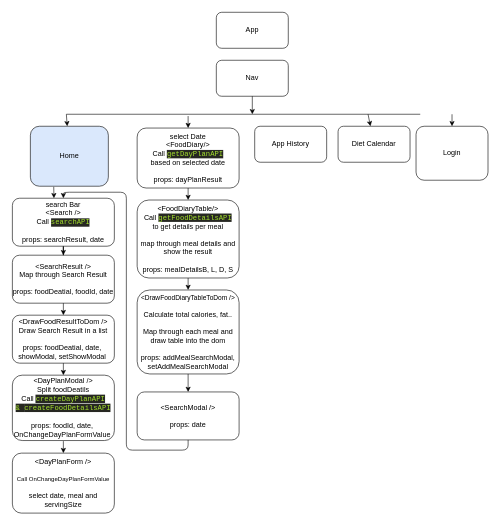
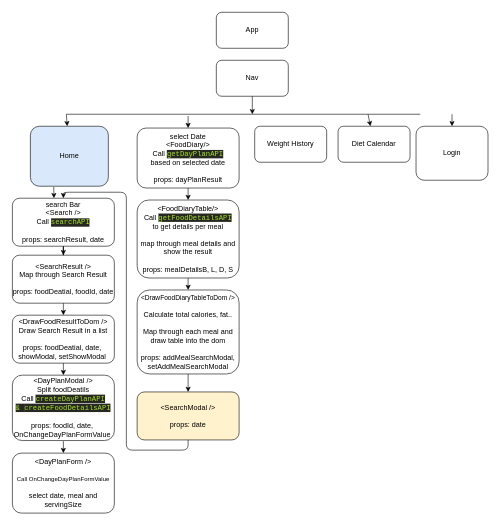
  <mxCell id="0" />
  <mxCell id="1" parent="0" />
  <mxCell id="2" value="App" style="rounded=1;whiteSpace=wrap;html=1;" vertex="1" parent="1"><mxGeometry x="360" y="20" width="120" height="60" as="geometry" /></mxCell>
  <mxCell id="3" value="Nav" style="rounded=1;whiteSpace=wrap;html=1;" vertex="1" parent="1"><mxGeometry x="360" y="100" width="120" height="60" as="geometry" /></mxCell>
  <mxCell id="4" value="Home" style="rounded=1;whiteSpace=wrap;html=1;fillColor=#dae8fc;" vertex="1" parent="1"><mxGeometry x="50" y="210" width="130" height="100" as="geometry" /></mxCell>
- <mxCell id="5" value="App History" style="rounded=1;whiteSpace=wrap;html=1;" vertex="1" parent="1"><mxGeometry x="424" y="210" width="120" height="60" as="geometry" /></mxCell>
+ <mxCell id="5" value="Weight History" style="rounded=1;whiteSpace=wrap;html=1;" vertex="1" parent="1"><mxGeometry x="424" y="210" width="120" height="60" as="geometry" /></mxCell>
  <mxCell id="6" value="Diet Calendar" style="rounded=1;whiteSpace=wrap;html=1;" vertex="1" parent="1"><mxGeometry x="563" y="210" width="120" height="60" as="geometry" /></mxCell>
  <mxCell id="7" value="Login" style="rounded=1;whiteSpace=wrap;html=1;" vertex="1" parent="1"><mxGeometry x="693" y="210" width="120" height="90" as="geometry" /></mxCell>
  <mxCell id="8" style="edgeStyle=orthogonalEdgeStyle;rounded=0;orthogonalLoop=1;jettySize=auto;html=1;entryX=0.5;entryY=0;entryDx=0;entryDy=0;" edge="1" parent="1" source="9" target="10"><mxGeometry relative="1" as="geometry" /></mxCell>
  <mxCell id="9" value="search Bar&lt;br&gt;&amp;lt;Search /&amp;gt;&lt;br&gt;Call&amp;nbsp;&lt;span style=&quot;color: rgb(166 , 226 , 46) ; background-color: rgb(39 , 40 , 34) ; font-family: &amp;#34;menlo&amp;#34; , &amp;#34;monaco&amp;#34; , &amp;#34;courier new&amp;#34; , monospace&quot;&gt;searchAPI&lt;/span&gt;&lt;br&gt;&lt;br&gt;props: searchResult, date" style="rounded=1;whiteSpace=wrap;html=1;" vertex="1" parent="1"><mxGeometry x="20" y="330" width="170" height="80" as="geometry" /></mxCell>
  <mxCell id="10" value="&amp;lt;SearchResult /&amp;gt;&lt;br&gt;Map through Search Result&lt;br&gt;&lt;br&gt;props: foodDeatial, foodId, date" style="rounded=1;whiteSpace=wrap;html=1;" vertex="1" parent="1"><mxGeometry x="20" y="425" width="170" height="80" as="geometry" /></mxCell>
  <mxCell id="11" value="&amp;lt;DrawFoodResultToDom /&amp;gt;&lt;br&gt;Draw Search Result in a list&lt;br&gt;&lt;br&gt;props: foodDeatial, date,&amp;nbsp;&lt;br&gt;showModal, setShowModal&amp;nbsp;" style="rounded=1;whiteSpace=wrap;html=1;" vertex="1" parent="1"><mxGeometry x="20" y="525" width="170" height="80" as="geometry" /></mxCell>
  <mxCell id="12" value="&amp;lt;DayPlanModal /&amp;gt;&lt;br&gt;Split foodDeatils&lt;br&gt;Call&amp;nbsp;&lt;span style=&quot;color: rgb(166 , 226 , 46) ; background-color: rgb(39 , 40 , 34) ; font-family: &amp;#34;menlo&amp;#34; , &amp;#34;monaco&amp;#34; , &amp;#34;courier new&amp;#34; , monospace&quot;&gt;createDayPlanAPI &amp;amp;&amp;nbsp;&lt;/span&gt;&lt;span style=&quot;color: rgb(166 , 226 , 46) ; background-color: rgb(39 , 40 , 34) ; font-family: &amp;#34;menlo&amp;#34; , &amp;#34;monaco&amp;#34; , &amp;#34;courier new&amp;#34; , monospace&quot;&gt;createFoodDetailsAPI&lt;br&gt;&lt;br&gt;&lt;/span&gt;props: foodId, date,&amp;nbsp;&lt;br&gt;OnChangeDayPlanFormValue&amp;nbsp;&lt;span style=&quot;color: rgb(166 , 226 , 46) ; background-color: rgb(39 , 40 , 34) ; font-family: &amp;#34;menlo&amp;#34; , &amp;#34;monaco&amp;#34; , &amp;#34;courier new&amp;#34; , monospace&quot;&gt;&lt;br&gt;&lt;/span&gt;" style="rounded=1;whiteSpace=wrap;html=1;" vertex="1" parent="1"><mxGeometry x="20" y="625" width="170" height="109" as="geometry" /></mxCell>
  <mxCell id="13" value="&amp;lt;DayPlanForm /&amp;gt;&lt;br&gt;&lt;br&gt;&lt;font style=&quot;font-size: 10px&quot;&gt;Call OnChangeDayPlanFormValue&lt;br&gt;&lt;/font&gt;&lt;br&gt;select date, meal and servingSize" style="rounded=1;whiteSpace=wrap;html=1;" vertex="1" parent="1"><mxGeometry x="20" y="755" width="170" height="100" as="geometry" /></mxCell>
  <mxCell id="14" value="" style="endArrow=classic;html=1;exitX=0.5;exitY=1;exitDx=0;exitDy=0;entryX=0.5;entryY=0;entryDx=0;entryDy=0;" edge="1" parent="1" source="10" target="11"><mxGeometry width="50" height="50" relative="1" as="geometry"><mxPoint x="300" y="575" as="sourcePoint" /><mxPoint x="350" y="525" as="targetPoint" /></mxGeometry></mxCell>
  <mxCell id="15" value="" style="endArrow=classic;html=1;exitX=0.5;exitY=1;exitDx=0;exitDy=0;entryX=0.5;entryY=0;entryDx=0;entryDy=0;" edge="1" parent="1" source="11" target="12"><mxGeometry width="50" height="50" relative="1" as="geometry"><mxPoint x="300" y="645" as="sourcePoint" /><mxPoint x="350" y="595" as="targetPoint" /></mxGeometry></mxCell>
  <mxCell id="16" value="" style="endArrow=classic;html=1;entryX=0.5;entryY=0;entryDx=0;entryDy=0;" edge="1" parent="1" target="13"><mxGeometry width="50" height="50" relative="1" as="geometry"><mxPoint x="105" y="735" as="sourcePoint" /><mxPoint x="240" y="745" as="targetPoint" /></mxGeometry></mxCell>
  <mxCell id="17" value="" style="endArrow=none;html=1;" edge="1" parent="1"><mxGeometry width="50" height="50" relative="1" as="geometry"><mxPoint x="110" y="190" as="sourcePoint" /><mxPoint x="700" y="190" as="targetPoint" /></mxGeometry></mxCell>
  <mxCell id="18" value="" style="endArrow=classic;html=1;" edge="1" parent="1" target="7"><mxGeometry width="50" height="50" relative="1" as="geometry"><mxPoint x="753" y="190" as="sourcePoint" /><mxPoint x="533" y="240" as="targetPoint" /></mxGeometry></mxCell>
  <mxCell id="19" value="" style="endArrow=classic;html=1;" edge="1" parent="1" target="6"><mxGeometry width="50" height="50" relative="1" as="geometry"><mxPoint x="613" y="190" as="sourcePoint" /><mxPoint x="533" y="240" as="targetPoint" /></mxGeometry></mxCell>
  <mxCell id="20" value="" style="endArrow=classic;html=1;entryX=0.5;entryY=0;entryDx=0;entryDy=0;" edge="1" parent="1" target="23"><mxGeometry width="50" height="50" relative="1" as="geometry"><mxPoint x="313" y="193" as="sourcePoint" /><mxPoint x="318" y="213" as="targetPoint" /></mxGeometry></mxCell>
  <mxCell id="21" value="" style="endArrow=classic;html=1;" edge="1" parent="1" target="4"><mxGeometry width="50" height="50" relative="1" as="geometry"><mxPoint x="110" y="190" as="sourcePoint" /><mxPoint x="480" y="240" as="targetPoint" /></mxGeometry></mxCell>
  <mxCell id="22" value="" style="endArrow=classic;html=1;exitX=0.5;exitY=1;exitDx=0;exitDy=0;" edge="1" parent="1" source="3"><mxGeometry width="50" height="50" relative="1" as="geometry"><mxPoint x="430" y="290" as="sourcePoint" /><mxPoint x="420" y="190" as="targetPoint" /></mxGeometry></mxCell>
  <mxCell id="23" value="select Date&lt;br&gt;&amp;lt;FoodDiary/&amp;gt;&lt;br&gt;Call&amp;nbsp;&lt;span style=&quot;color: rgb(166 , 226 , 46) ; background-color: rgb(39 , 40 , 34) ; font-family: &amp;#34;menlo&amp;#34; , &amp;#34;monaco&amp;#34; , &amp;#34;courier new&amp;#34; , monospace&quot;&gt;getDayPlanAPI&lt;/span&gt;&lt;br&gt;based on selected date&lt;br&gt;&lt;br&gt;props: dayPlanResult" style="rounded=1;whiteSpace=wrap;html=1;" vertex="1" parent="1"><mxGeometry x="228" y="213" width="170" height="100" as="geometry" /></mxCell>
  <mxCell id="24" value="&amp;lt;FoodDiaryTable/&amp;gt;&lt;br&gt;Call&amp;nbsp;&lt;span style=&quot;color: rgb(166 , 226 , 46) ; background-color: rgb(39 , 40 , 34) ; font-family: &amp;#34;menlo&amp;#34; , &amp;#34;monaco&amp;#34; , &amp;#34;courier new&amp;#34; , monospace&quot;&gt;getFoodDetailsAPI&lt;/span&gt;&lt;br&gt;to get details per meal&lt;br&gt;&lt;br&gt;map through meal details and show the result&lt;br&gt;&lt;br&gt;props: mealDetailsB, L, D, S" style="rounded=1;whiteSpace=wrap;html=1;" vertex="1" parent="1"><mxGeometry x="228" y="333" width="170" height="130" as="geometry" /></mxCell>
  <mxCell id="25" value="&lt;div style=&quot;color: rgb(248 , 248 , 242) ; background-color: rgb(39 , 40 , 34) ; font-family: &amp;#34;menlo&amp;#34; , &amp;#34;monaco&amp;#34; , &amp;#34;courier new&amp;#34; , monospace ; line-height: 18px&quot;&gt;&lt;/div&gt;&lt;font style=&quot;font-size: 11px&quot;&gt;&amp;lt;DrawFoodDiaryTableToDom /&amp;gt;&lt;br&gt;&lt;/font&gt;&lt;br&gt;Calculate total calories, fat..&lt;br&gt;&lt;br&gt;Map through each meal and draw table into the dom&lt;br&gt;&lt;br&gt;props: addMealSearchModal,&lt;br&gt;setAddMealSearchModal" style="rounded=1;whiteSpace=wrap;html=1;" vertex="1" parent="1"><mxGeometry x="228" y="483" width="170" height="140" as="geometry" /></mxCell>
- <mxCell id="26" value="&amp;lt;SearchModal /&amp;gt;&lt;br&gt;&lt;br&gt;props: date" style="rounded=1;whiteSpace=wrap;html=1;" vertex="1" parent="1"><mxGeometry x="228" y="653" width="170" height="80" as="geometry" /></mxCell>
+ <mxCell id="26" value="&amp;lt;SearchModal /&amp;gt;&lt;br&gt;&lt;br&gt;props: date" style="rounded=1;whiteSpace=wrap;html=1;fillColor=#fff2cc;" vertex="1" parent="1"><mxGeometry x="228" y="653" width="170" height="80" as="geometry" /></mxCell>
  <mxCell id="27" value="" style="endArrow=classic;html=1;exitX=0.5;exitY=1;exitDx=0;exitDy=0;" edge="1" parent="1" source="23" target="24"><mxGeometry width="50" height="50" relative="1" as="geometry"><mxPoint x="408" y="423" as="sourcePoint" /><mxPoint x="458" y="373" as="targetPoint" /></mxGeometry></mxCell>
  <mxCell id="28" value="" style="endArrow=classic;html=1;exitX=0.5;exitY=1;exitDx=0;exitDy=0;" edge="1" parent="1" source="24" target="25"><mxGeometry width="50" height="50" relative="1" as="geometry"><mxPoint x="408" y="423" as="sourcePoint" /><mxPoint x="458" y="373" as="targetPoint" /></mxGeometry></mxCell>
  <mxCell id="29" value="" style="endArrow=classic;html=1;exitX=0.5;exitY=1;exitDx=0;exitDy=0;entryX=0.5;entryY=0;entryDx=0;entryDy=0;" edge="1" parent="1" source="25" target="26"><mxGeometry width="50" height="50" relative="1" as="geometry"><mxPoint x="408" y="613" as="sourcePoint" /><mxPoint x="458" y="563" as="targetPoint" /></mxGeometry></mxCell>
  <mxCell id="30" value="" style="endArrow=classic;html=1;exitX=0.5;exitY=1;exitDx=0;exitDy=0;entryX=0.5;entryY=0;entryDx=0;entryDy=0;" edge="1" parent="1" source="26" target="9"><mxGeometry width="50" height="50" relative="1" as="geometry"><mxPoint x="390" y="540" as="sourcePoint" /><mxPoint x="210" y="750" as="targetPoint" /><Array as="points"><mxPoint x="313" y="750" /><mxPoint x="210" y="750" /><mxPoint x="210" y="320" /><mxPoint x="105" y="320" /></Array></mxGeometry></mxCell>
  <mxCell id="31" value="" style="endArrow=classic;html=1;exitX=0.415;exitY=1.01;exitDx=0;exitDy=0;exitPerimeter=0;" edge="1" parent="1"><mxGeometry width="50" height="50" relative="1" as="geometry"><mxPoint x="88.95" y="311" as="sourcePoint" /><mxPoint x="89.288" y="330" as="targetPoint" /></mxGeometry></mxCell>
